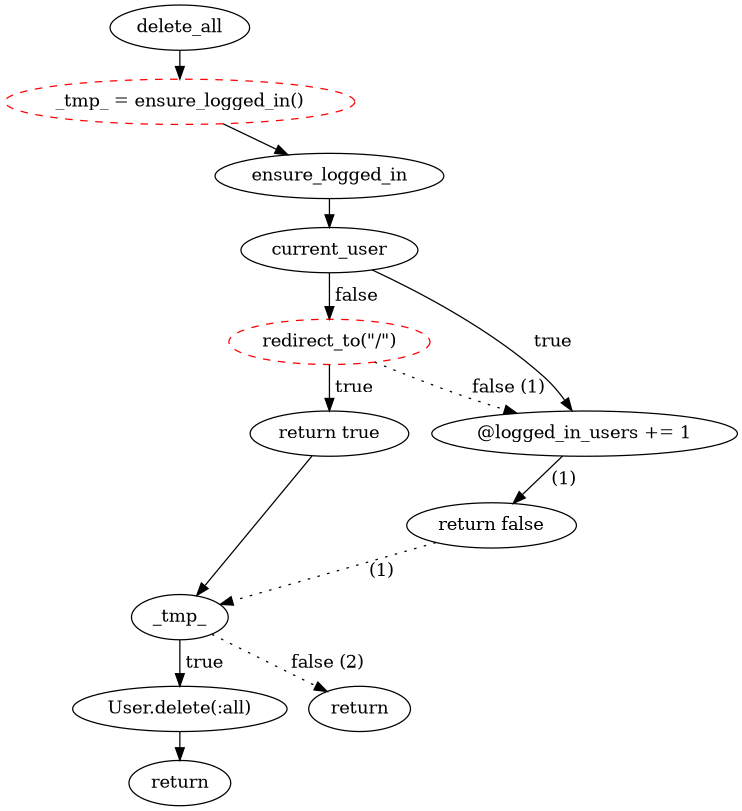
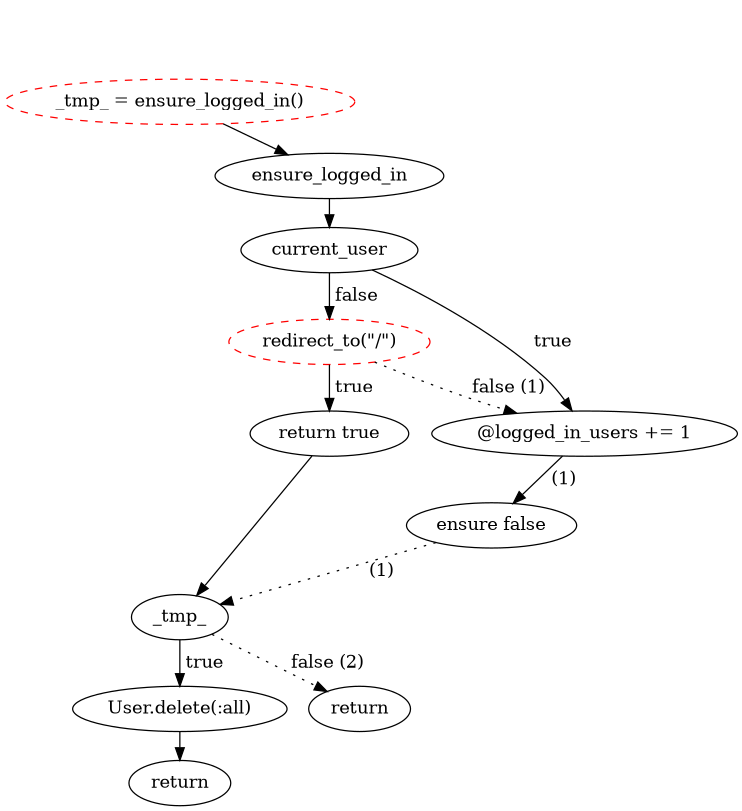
  digraph {
    compound=true
    fontsize=20
    ranksep=.3
-   n1 [label=delete_all]
    n2 [color=red label="_tmp_ = ensure_logged_in()" style=dashed]
    n3 [label=_tmp_]
    n4 [label="User.delete(:all)"]
    n5 [label=return]
    n6 [label=return]
    n7 [label=ensure_logged_in]
    n8 [label=current_user]
    n9 [color=red label="redirect_to(\"/\")" style=dashed]
    n10 [label="return true"]
    n11 [label="@logged_in_users += 1"]
-   n12 [label="return false"]
+   n12 [label="ensure false"]
    subgraph sub_1 {
-     n1
      n2
      n3
      n4
      n5
      n6
    }
    subgraph sub_2 {
      n7
      n8
      n9
      n10
      n11
      n12
    }
-   n1 -> n2
    n2 -> n3 [style=invis weight=8]
    n2 -> n7
    n3 -> n4 [label=" true" weight=8]
    n3 -> n5 [label=" false (2)" style=dotted]
    n4 -> n6
    n7 -> n8 [weight=8]
    n8 -> n9 [label=" false" weight=8]
    n8 -> n11 [label=" true"]
    n9 -> n10 [label=" true" weight=8]
    n9 -> n11 [label=" false (1)" style=dotted]
    n10 -> n3
    n11 -> n12 [label=" (1)" style=solid]
    n12 -> n3 [label=" (1)" style=dotted]
  }
